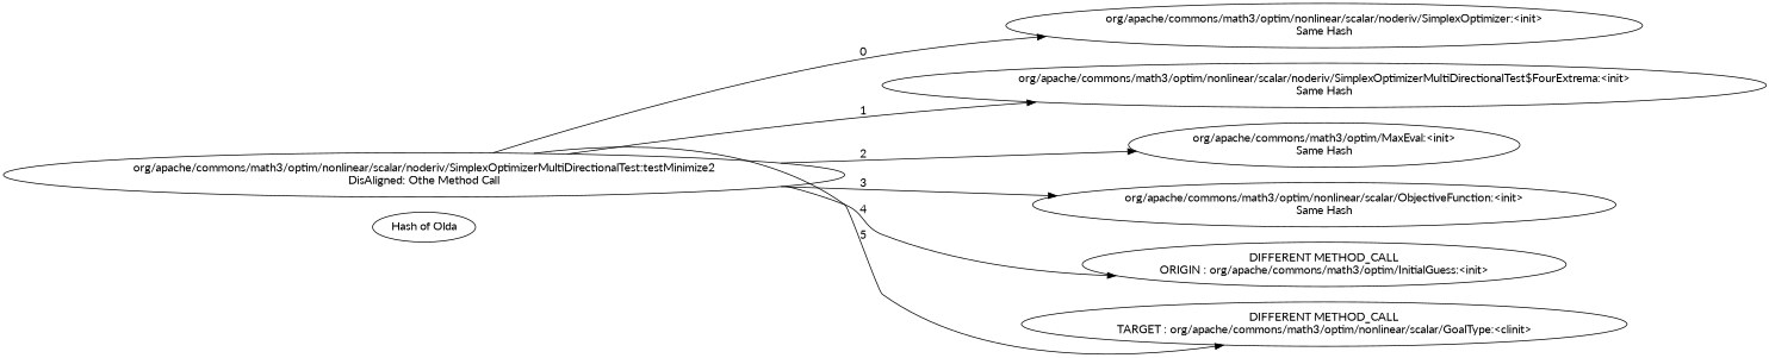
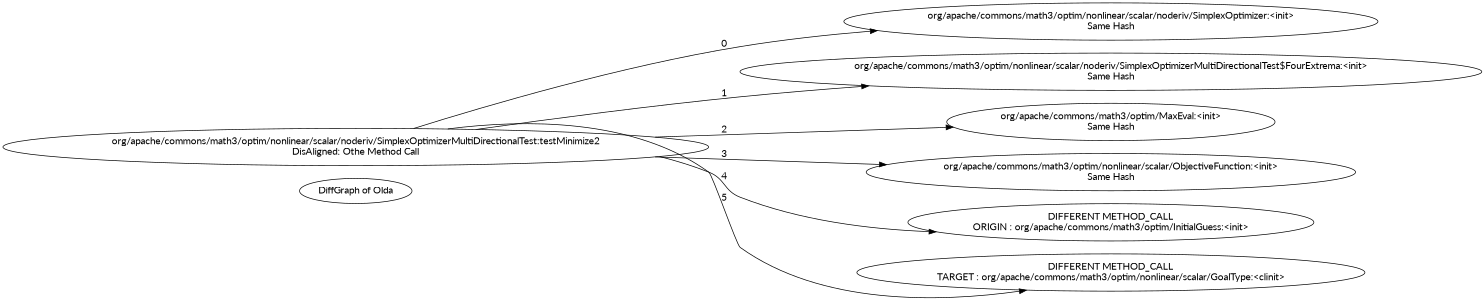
  digraph {
    rankdir=LR
    fontname=Lato
    node [fontname=Lato]
    edge [fontname=Lato]
-   n1 [label="Hash of Olda"]
+   n1 [label="DiffGraph of Olda"]
    n2 [label="org/apache/commons/math3/optim/nonlinear/scalar/noderiv/SimplexOptimizerMultiDirectionalTest:testMinimize2\nDisAligned: Othe Method Call"]
    n3 [label="org/apache/commons/math3/optim/nonlinear/scalar/noderiv/SimplexOptimizer:<init>\nSame Hash"]
    n4 [label="org/apache/commons/math3/optim/nonlinear/scalar/noderiv/SimplexOptimizerMultiDirectionalTest$FourExtrema:<init>\nSame Hash"]
    n5 [label="org/apache/commons/math3/optim/MaxEval:<init>\nSame Hash"]
    n6 [label="org/apache/commons/math3/optim/nonlinear/scalar/ObjectiveFunction:<init>\nSame Hash"]
    n7 [label="DIFFERENT METHOD_CALL\nORIGIN : org/apache/commons/math3/optim/InitialGuess:<init>"]
    n8 [label="DIFFERENT METHOD_CALL\nTARGET : org/apache/commons/math3/optim/nonlinear/scalar/GoalType:<clinit>"]
    n2 -> n3 [label=0]
    n2 -> n4 [label=1]
    n2 -> n5 [label=2]
    n2 -> n6 [label=3]
    n2 -> n7 [label=4]
    n2 -> n8 [label=5]
  }
